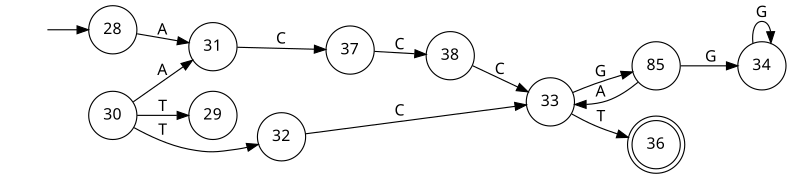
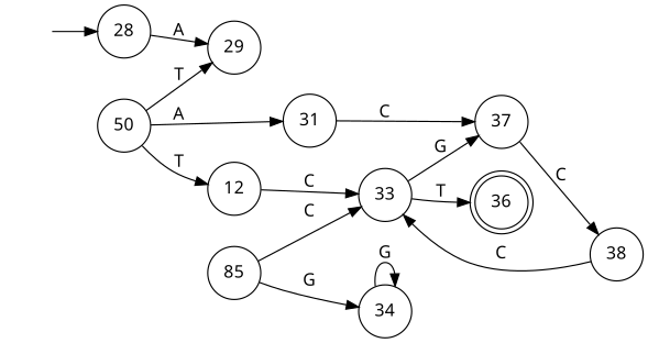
  digraph {
    fontname="Microsoft YaHei"
    rankdir=LR
    node [fontname="Microsoft YaHei" shape=circle]
    edge [fontname="Microsoft YaHei"]
    -1 [style=invis]
    28
    29
    36 [shape=doublecircle]
    n5 [label=85]
    34
    33
    38
    37
-   32
+   32 [label=12]
    31
-   30
+   30 [label=50]
    -1 -> 28
-   28 -> 31 [label=A]
+   28 -> 29 [label=A]
    n5 -> 34 [label=G]
-   n5 -> 33 [label=A]
+   n5 -> 33 [label=C]
    34 -> 34 [label=G]
    33 -> 36 [label=T]
-   33 -> n5 [label=G]
+   33 -> 37 [label=G]
    38 -> 33 [label=C]
    37 -> 38 [label=C]
    32 -> 33 [label=C]
    31 -> 37 [label=C]
    30 -> 29 [label=T]
    30 -> 32 [label=T]
    30 -> 31 [label=A]
  }
